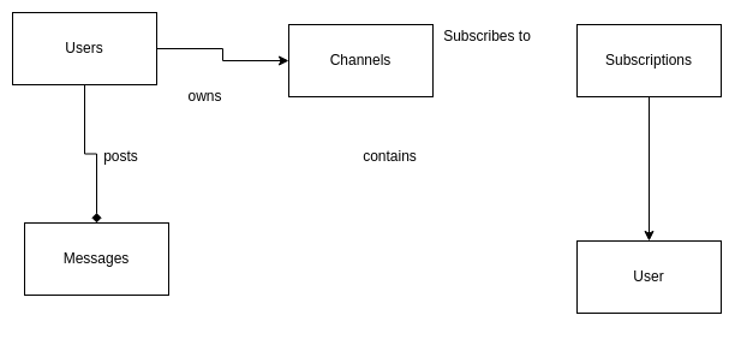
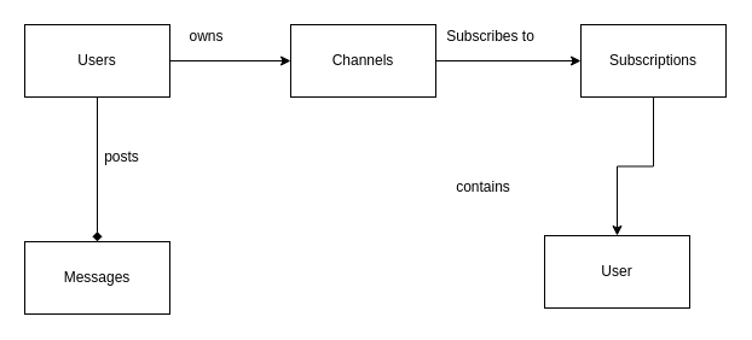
  <mxCell id="0" />
  <mxCell id="1" parent="0" />
  <mxCell id="2" style="edgeStyle=orthogonalEdgeStyle;rounded=0;orthogonalLoop=1;jettySize=auto;html=1;" edge="1" parent="1" source="4" target="6"><mxGeometry relative="1" as="geometry"><mxPoint x="290" y="50" as="targetPoint" /></mxGeometry></mxCell>
  <mxCell id="3" style="edgeStyle=orthogonalEdgeStyle;rounded=0;orthogonalLoop=1;jettySize=auto;html=1;endArrow=diamond;" edge="1" parent="1" source="4" target="9"><mxGeometry relative="1" as="geometry"><mxPoint x="80" y="170" as="targetPoint" /></mxGeometry></mxCell>
- <mxCell id="4" value="Users" style="rounded=0;whiteSpace=wrap;html=1;" vertex="1" parent="1"><mxGeometry x="10" y="10" width="120" height="60" as="geometry" /></mxCell>
+ <mxCell id="4" value="Users" style="rounded=0;whiteSpace=wrap;html=1;" vertex="1" parent="1"><mxGeometry x="20" y="20" width="120" height="60" as="geometry" /></mxCell>
+ <mxCell id="5" style="edgeStyle=orthogonalEdgeStyle;rounded=0;orthogonalLoop=1;jettySize=auto;html=1;" edge="1" parent="1" source="6" target="8"><mxGeometry relative="1" as="geometry"><mxPoint x="460" y="50" as="targetPoint" /></mxGeometry></mxCell>
  <mxCell id="6" value="Channels" style="rounded=0;whiteSpace=wrap;html=1;" vertex="1" parent="1"><mxGeometry x="240" y="20" width="120" height="60" as="geometry" /></mxCell>
  <mxCell id="7" style="edgeStyle=orthogonalEdgeStyle;rounded=0;orthogonalLoop=1;jettySize=auto;html=1;" edge="1" parent="1" source="8" target="10"><mxGeometry relative="1" as="geometry"><mxPoint x="460" y="150" as="targetPoint" /></mxGeometry></mxCell>
  <mxCell id="8" value="Subscriptions" style="rounded=0;whiteSpace=wrap;html=1;" vertex="1" parent="1"><mxGeometry x="480" y="20" width="120" height="60" as="geometry" /></mxCell>
- <mxCell id="9" value="Messages" style="rounded=0;whiteSpace=wrap;html=1;" vertex="1" parent="1"><mxGeometry x="20" y="185" width="120" height="60" as="geometry" /></mxCell>
- <mxCell id="10" value="User" style="rounded=0;whiteSpace=wrap;html=1;" vertex="1" parent="1"><mxGeometry x="480" y="200" width="120" height="60" as="geometry" /></mxCell>
+ <mxCell id="9" value="Messages" style="rounded=0;whiteSpace=wrap;html=1;" vertex="1" parent="1"><mxGeometry x="20" y="200" width="120" height="60" as="geometry" /></mxCell>
+ <mxCell id="10" value="User" style="rounded=0;whiteSpace=wrap;html=1;" vertex="1" parent="1"><mxGeometry x="450" y="195" width="120" height="60" as="geometry" /></mxCell>
  <mxCell id="11" value="posts" style="text;html=1;align=center;verticalAlign=middle;resizable=0;points=[];autosize=1;strokeColor=none;fillColor=none;" vertex="1" parent="1"><mxGeometry x="80" y="120" width="40" height="20" as="geometry" /></mxCell>
- <mxCell id="12" value="contains" style="text;html=1;align=center;verticalAlign=middle;resizable=0;points=[];autosize=1;strokeColor=none;fillColor=none;" vertex="1" parent="1"><mxGeometry x="294" y="120" width="60" height="20" as="geometry" /></mxCell>
- <mxCell id="13" value="owns" style="text;html=1;align=center;verticalAlign=middle;resizable=0;points=[];autosize=1;strokeColor=none;fillColor=none;" vertex="1" parent="1"><mxGeometry x="150" y="70" width="40" height="20" as="geometry" /></mxCell>
+ <mxCell id="12" value="contains" style="text;html=1;align=center;verticalAlign=middle;resizable=0;points=[];autosize=1;strokeColor=none;fillColor=none;" vertex="1" parent="1"><mxGeometry x="369" y="145" width="60" height="20" as="geometry" /></mxCell>
+ <mxCell id="13" value="owns" style="text;html=1;align=center;verticalAlign=middle;resizable=0;points=[];autosize=1;strokeColor=none;fillColor=none;" vertex="1" parent="1"><mxGeometry x="150" y="20" width="40" height="20" as="geometry" /></mxCell>
  <mxCell id="14" value="Subscribes to" style="text;html=1;align=center;verticalAlign=middle;resizable=0;points=[];autosize=1;strokeColor=none;fillColor=none;" vertex="1" parent="1"><mxGeometry x="360" y="20" width="90" height="20" as="geometry" /></mxCell>
